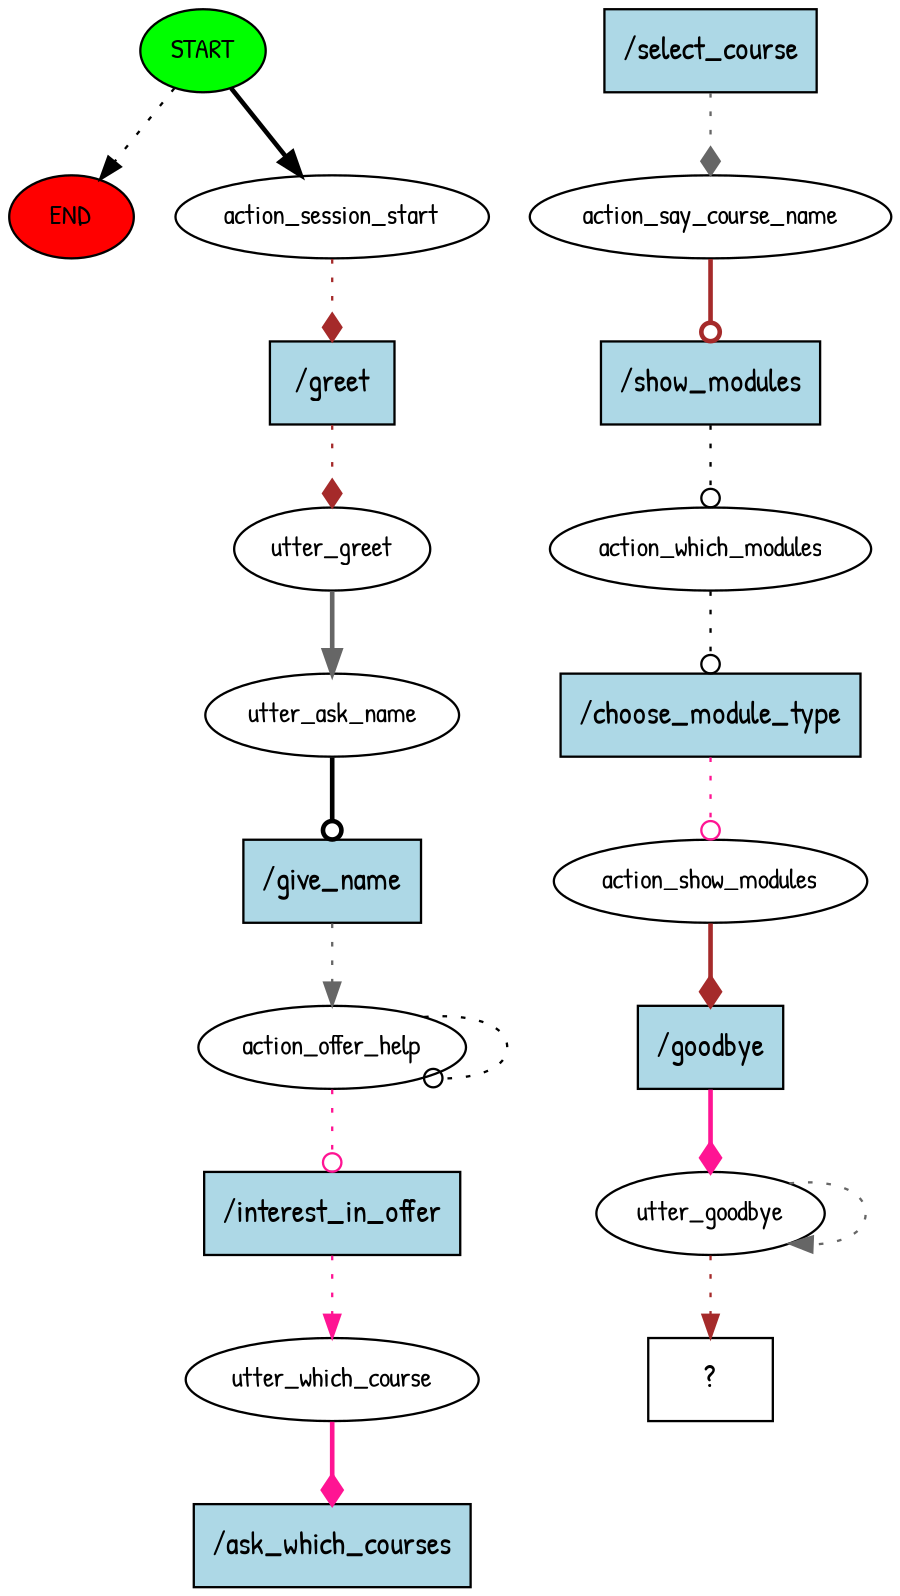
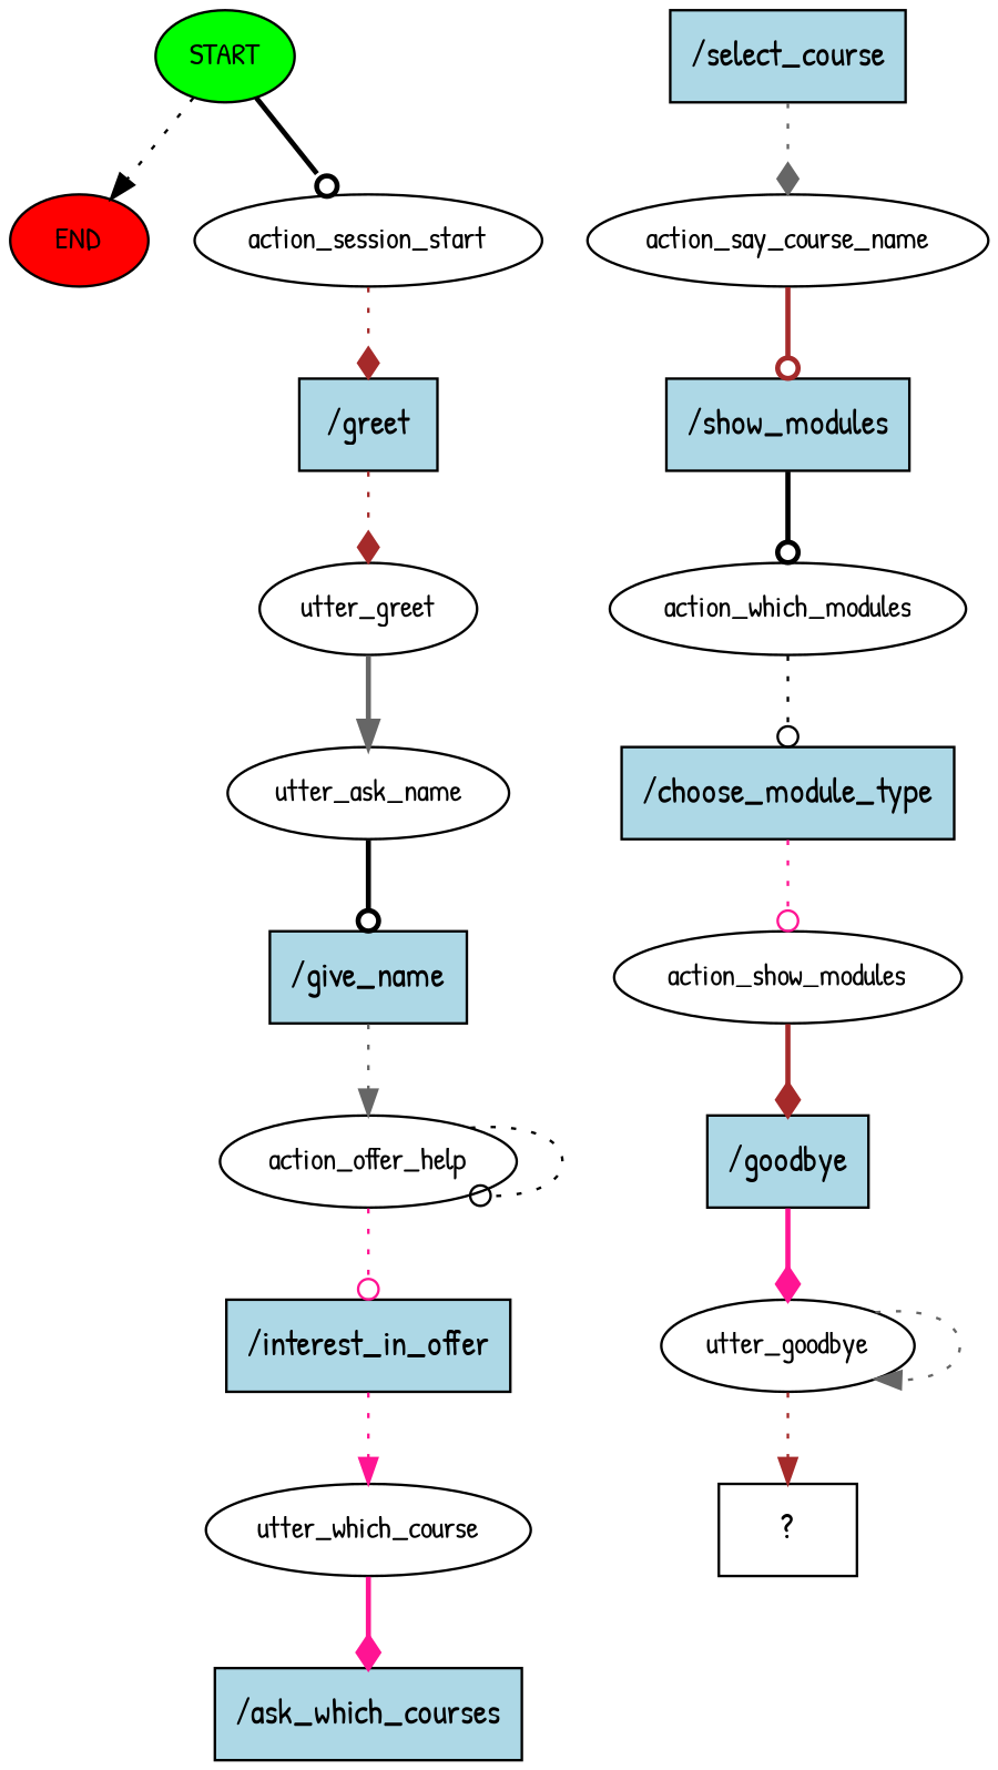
  digraph {
    fontname="Patrick Hand"
    node [fontname="Patrick Hand" fontsize=12]
    edge [arrowhead=normal color=black fontname="Patrick Hand" style=dotted]
    n1 [fillcolor=green label=START style=filled]
    n2 [fillcolor=red label=END style=filled]
    n3 [label=action_session_start]
    n4 [fillcolor=lightblue label="/greet" shape=rect style=filled fontsize=""]
    n5 [label=utter_greet]
    n6 [label=utter_ask_name]
    n7 [fillcolor=lightblue label="/give_name" shape=rect style=filled fontsize=""]
    n8 [label=action_offer_help]
    n9 [fillcolor=lightblue label="/interest_in_offer" shape=rect style=filled fontsize=""]
    n10 [label=utter_which_course]
    n11 [fillcolor=lightblue label="/ask_which_courses" shape=rect style=filled fontsize=""]
    n12 [fillcolor=lightblue label="/select_course" shape=rect style=filled fontsize=""]
    n13 [label=action_say_course_name]
    n14 [fillcolor=lightblue label="/show_modules" shape=rect style=filled fontsize=""]
    n15 [label=action_which_modules]
    n16 [fillcolor=lightblue label="/choose_module_type" shape=rect style=filled fontsize=""]
    n17 [label=action_show_modules]
    n18 [fillcolor=lightblue label="/goodbye" shape=rect style=filled fontsize=""]
    n19 [label=utter_goodbye]
    n20 [label="  ?  " shape=rect fontsize=""]
    n1 -> n2
-   n1 -> n3 [style=bold]
+   n1 -> n3 [arrowhead=odot style=bold]
    n3 -> n4 [arrowhead=diamond color=brown]
    n4 -> n5 [arrowhead=diamond color=brown]
    n5 -> n6 [color=gray40 style=bold]
    n6 -> n7 [arrowhead=odot style=bold]
    n7 -> n8 [color=gray40]
    n8 -> n8 [arrowhead=odot]
    n8 -> n9 [arrowhead=odot color=deeppink]
    n9 -> n10 [color=deeppink]
    n10 -> n11 [arrowhead=diamond color=deeppink style=bold]
    n12 -> n13 [arrowhead=diamond color=gray40]
    n13 -> n14 [arrowhead=odot color=brown style=bold]
-   n14 -> n15 [arrowhead=odot]
+   n14 -> n15 [arrowhead=odot style=bold]
    n15 -> n16 [arrowhead=odot]
    n16 -> n17 [arrowhead=odot color=deeppink]
    n17 -> n18 [arrowhead=diamond color=brown style=bold]
    n18 -> n19 [arrowhead=diamond color=deeppink style=bold]
    n19 -> n19 [color=gray40]
    n19 -> n20 [color=brown]
  }
